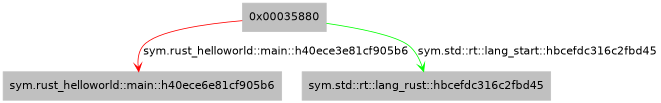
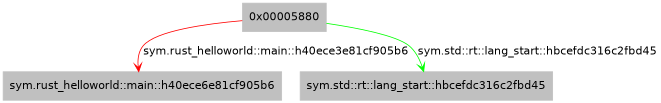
  digraph {
    bgcolor=white
    fontname="DejaVu Sans"
    node [color=gray fontname="DejaVu Sans" shape=box style=filled]
    edge [arrowhead=vee fontname="DejaVu Sans"]
    n1 [label="sym.rust_helloworld::main::h40ece6e81cf905b6"]
-   "0x00005880" [label="0x00035880"]
-   n3 [label="sym.std::rt::lang_rust::hbcefdc316c2fbd45"]
+   "0x00005880"
+   n3 [label="sym.std::rt::lang_start::hbcefdc316c2fbd45"]
    "0x00005880" -> n1 [color=red label="sym.rust_helloworld::main::h40ece3e81cf905b6"]
    "0x00005880" -> n3 [color=green label="sym.std::rt::lang_start::hbcefdc316c2fbd45"]
  }
